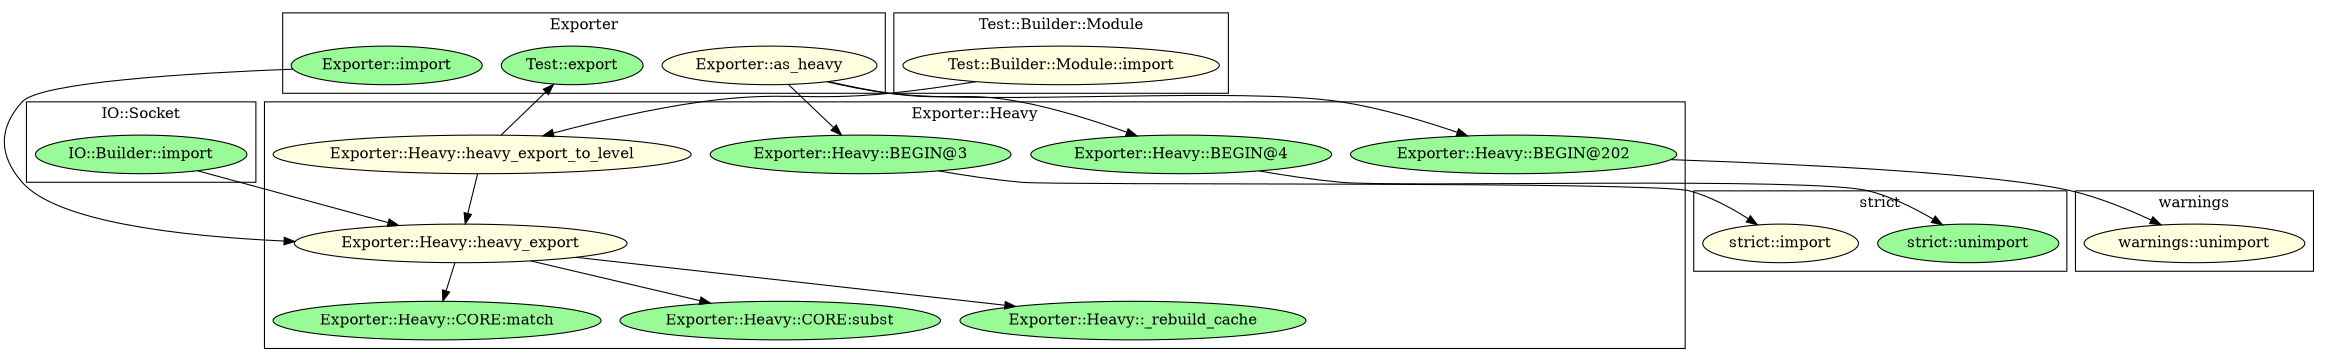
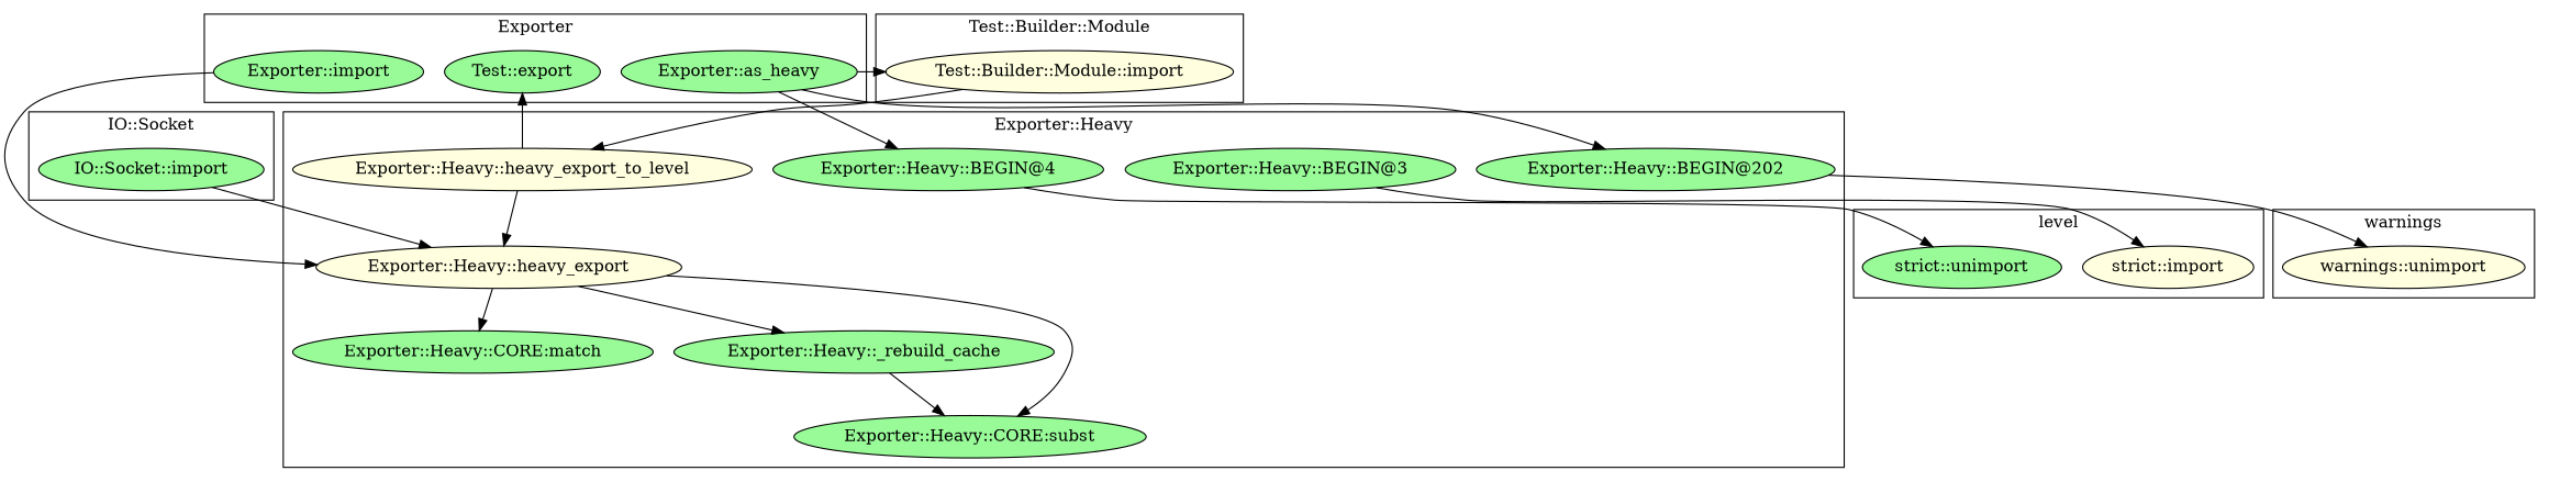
  digraph {
    node [fillcolor=palegreen style=filled]
    "Exporter::Heavy::CORE:match"
    "Exporter::Heavy::BEGIN@3"
    "Exporter::Heavy::BEGIN@4"
    "Exporter::Heavy::CORE:subst"
    "Exporter::Heavy::_rebuild_cache"
    "Exporter::Heavy::heavy_export" [fillcolor=lightyellow]
    "Exporter::Heavy::heavy_export_to_level" [fillcolor=lightyellow]
    "Exporter::Heavy::BEGIN@202"
-   "IO::Socket::import" [label="IO::Builder::import"]
+   "IO::Socket::import"
    "warnings::unimport" [fillcolor=lightyellow]
    "strict::import" [fillcolor=lightyellow]
    "strict::unimport"
    "Test::Builder::Module::import" [fillcolor=lightyellow]
    "Exporter::import"
-   "Exporter::as_heavy" [fillcolor=lightyellow]
+   "Exporter::as_heavy"
    n16 [label="Test::export"]
    subgraph cluster_1 {
      label="Exporter::Heavy"
      "Exporter::Heavy::CORE:match"
      "Exporter::Heavy::BEGIN@3"
      "Exporter::Heavy::BEGIN@4"
      "Exporter::Heavy::CORE:subst"
      "Exporter::Heavy::_rebuild_cache"
      "Exporter::Heavy::heavy_export"
      "Exporter::Heavy::heavy_export_to_level"
      "Exporter::Heavy::BEGIN@202"
    }
    subgraph cluster_2 {
      label="IO::Socket"
      "IO::Socket::import"
    }
    subgraph cluster_3 {
      label=warnings
      "warnings::unimport"
    }
    subgraph cluster_4 {
-     label="strict"
+     label=level
      "strict::import"
      "strict::unimport"
    }
    subgraph cluster_5 {
      label="Test::Builder::Module"
      "Test::Builder::Module::import"
    }
    subgraph cluster_6 {
      label=Exporter
      "Exporter::import"
      "Exporter::as_heavy"
      n16
    }
    "Exporter::Heavy::BEGIN@3" -> "strict::import"
    "Exporter::Heavy::BEGIN@4" -> "strict::unimport"
+   "Exporter::Heavy::_rebuild_cache" -> "Exporter::Heavy::CORE:subst"
    "Exporter::Heavy::heavy_export" -> "Exporter::Heavy::CORE:match"
    "Exporter::Heavy::heavy_export" -> "Exporter::Heavy::CORE:subst"
    "Exporter::Heavy::heavy_export" -> "Exporter::Heavy::_rebuild_cache"
    "Exporter::Heavy::heavy_export_to_level" -> "Exporter::Heavy::heavy_export"
    "Exporter::Heavy::heavy_export_to_level" -> n16
    "Exporter::Heavy::BEGIN@202" -> "warnings::unimport"
    "IO::Socket::import" -> "Exporter::Heavy::heavy_export"
    "Test::Builder::Module::import" -> "Exporter::Heavy::heavy_export_to_level"
    "Exporter::import" -> "Exporter::Heavy::heavy_export"
-   "Exporter::as_heavy" -> "Exporter::Heavy::BEGIN@3"
+   "Exporter::as_heavy" -> "Test::Builder::Module::import"
    "Exporter::as_heavy" -> "Exporter::Heavy::BEGIN@4"
    "Exporter::as_heavy" -> "Exporter::Heavy::BEGIN@202"
  }
